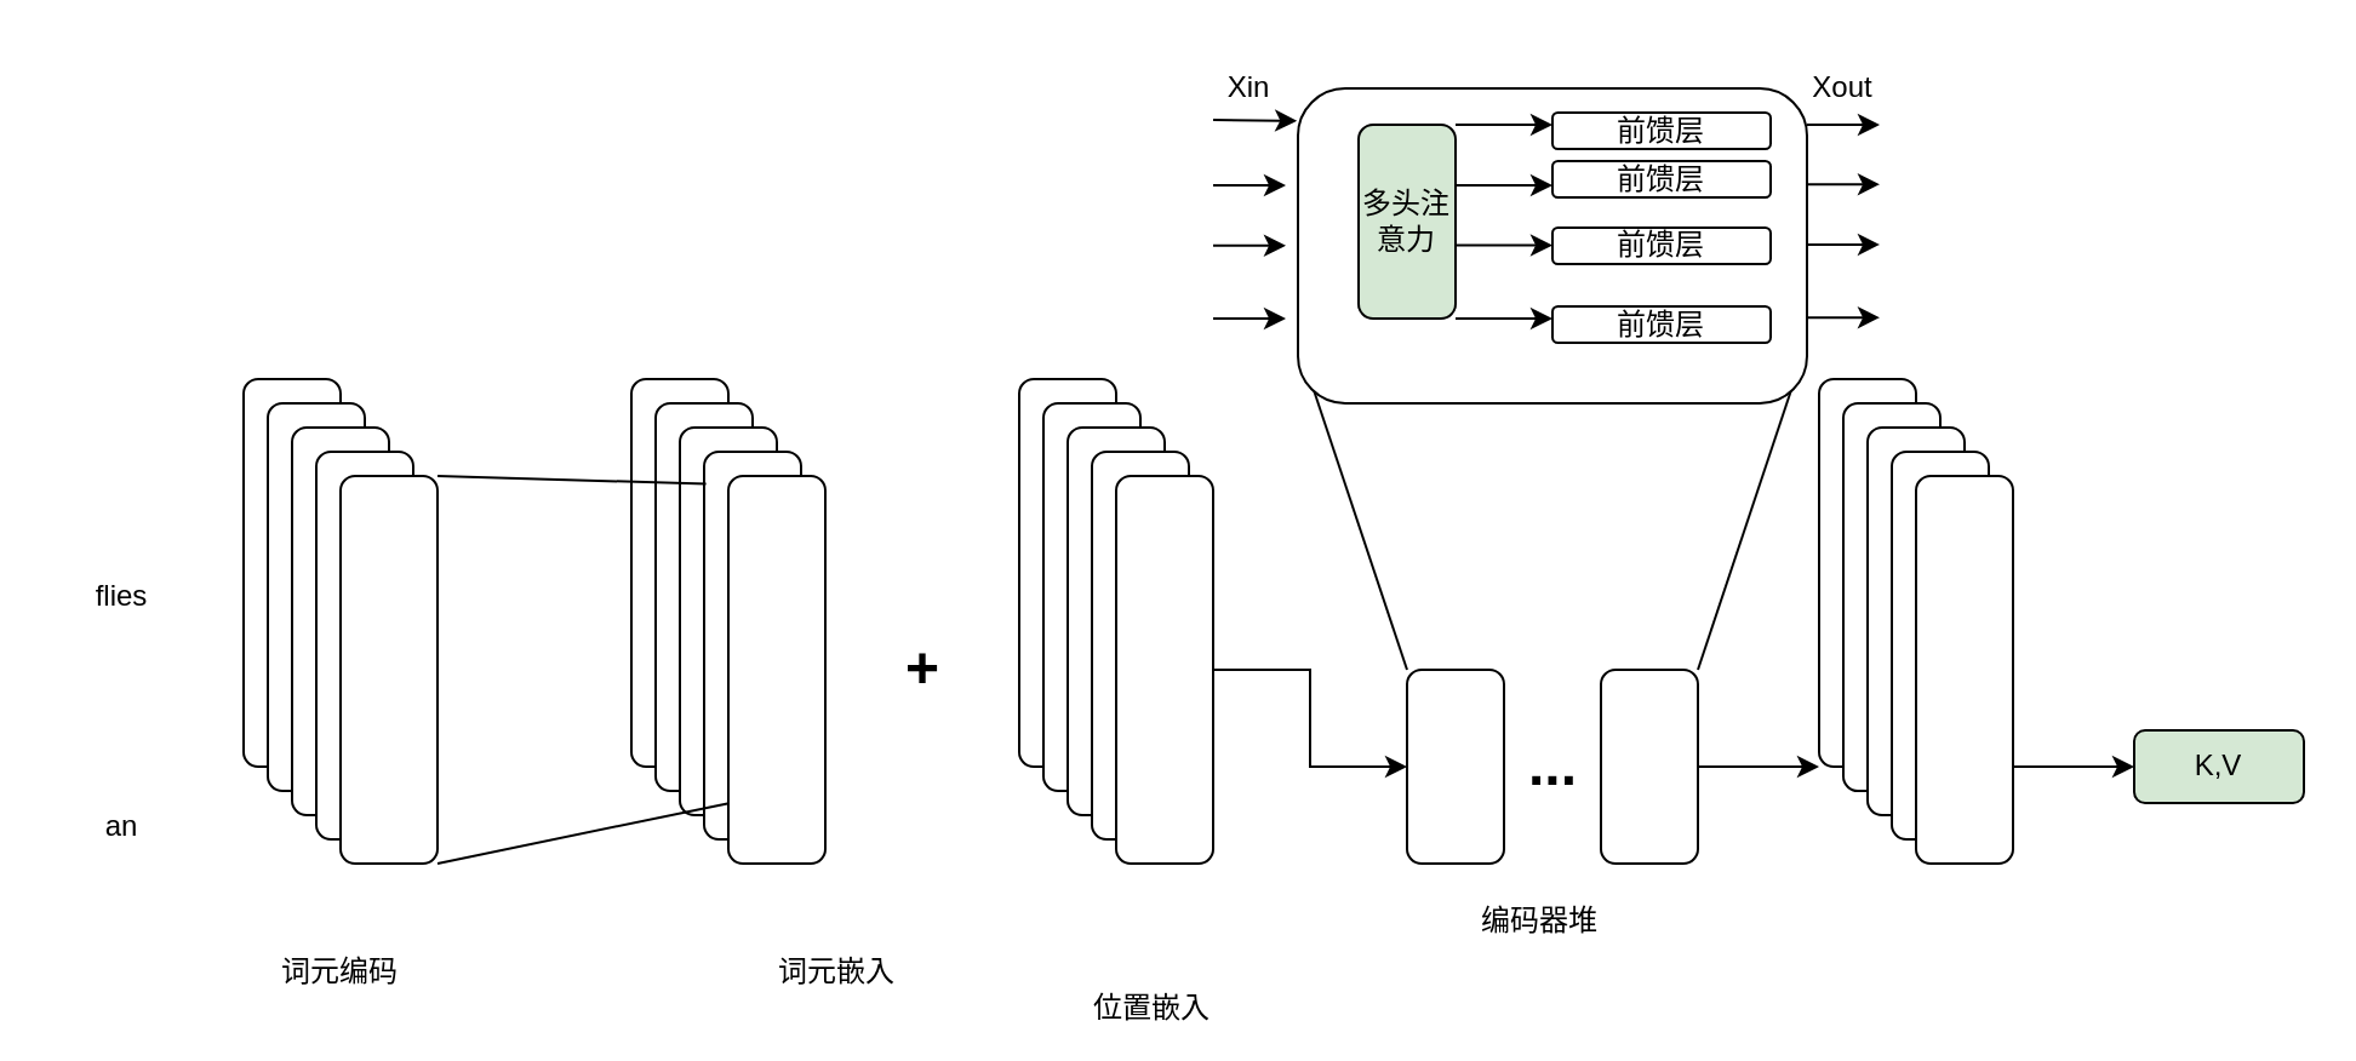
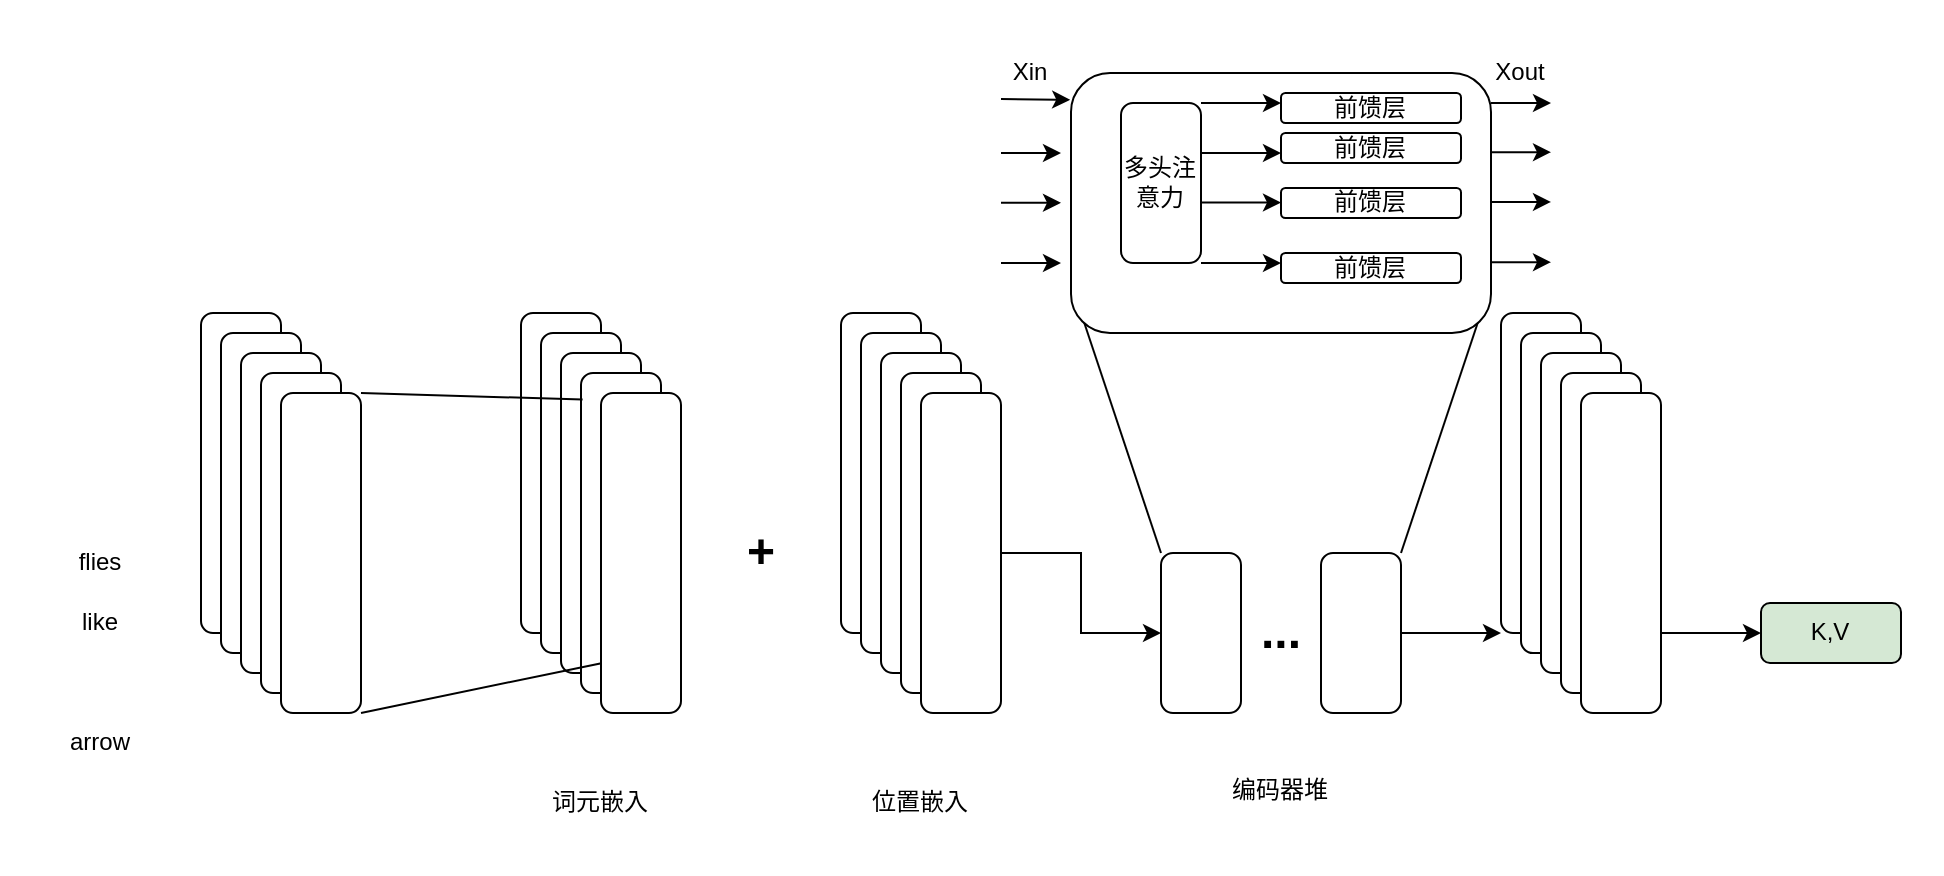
  <mxCell id="0" />
  <mxCell id="1" parent="0" />
  <mxCell id="2" value="" style="rounded=1;whiteSpace=wrap;html=1;" vertex="1" parent="1"><mxGeometry x="100" y="156" width="40" height="160" as="geometry" /></mxCell>
  <mxCell id="3" value="" style="rounded=1;whiteSpace=wrap;html=1;" vertex="1" parent="1"><mxGeometry x="110" y="166" width="40" height="160" as="geometry" /></mxCell>
  <mxCell id="4" value="" style="rounded=1;whiteSpace=wrap;html=1;" vertex="1" parent="1"><mxGeometry x="120" y="176" width="40" height="160" as="geometry" /></mxCell>
  <mxCell id="5" value="" style="rounded=1;whiteSpace=wrap;html=1;" vertex="1" parent="1"><mxGeometry x="130" y="186" width="40" height="160" as="geometry" /></mxCell>
  <mxCell id="6" value="" style="rounded=1;whiteSpace=wrap;html=1;" vertex="1" parent="1"><mxGeometry x="140" y="196" width="40" height="160" as="geometry" /></mxCell>
- <mxCell id="7" value="词元编码" style="text;html=1;strokeColor=none;fillColor=none;align=center;verticalAlign=middle;whiteSpace=wrap;rounded=0;" vertex="1" parent="1"><mxGeometry x="110" y="386" width="60" height="30" as="geometry" /></mxCell>
- <mxCell id="8" value="flies" style="text;html=1;strokeColor=none;fillColor=none;align=center;verticalAlign=middle;whiteSpace=wrap;rounded=0;" vertex="1" parent="1"><mxGeometry x="20" y="231" width="60" height="30" as="geometry" /></mxCell>
- <mxCell id="10" value="an" style="text;html=1;strokeColor=none;fillColor=none;align=center;verticalAlign=middle;whiteSpace=wrap;rounded=0;" vertex="1" parent="1"><mxGeometry x="20" y="326" width="60" height="30" as="geometry" /></mxCell>
+ <mxCell id="8" value="flies" style="text;html=1;strokeColor=none;fillColor=none;align=center;verticalAlign=middle;whiteSpace=wrap;rounded=0;" vertex="1" parent="1"><mxGeometry x="20" y="266" width="60" height="30" as="geometry" /></mxCell>
+ <mxCell id="9" value="like" style="text;html=1;strokeColor=none;fillColor=none;align=center;verticalAlign=middle;whiteSpace=wrap;rounded=0;" vertex="1" parent="1"><mxGeometry x="20" y="296" width="60" height="30" as="geometry" /></mxCell>
+ <mxCell id="11" value="arrow" style="text;html=1;strokeColor=none;fillColor=none;align=center;verticalAlign=middle;whiteSpace=wrap;rounded=0;" vertex="1" parent="1"><mxGeometry x="20" y="356" width="60" height="30" as="geometry" /></mxCell>
  <mxCell id="12" value="" style="rounded=1;whiteSpace=wrap;html=1;" vertex="1" parent="1"><mxGeometry x="260" y="156" width="40" height="160" as="geometry" /></mxCell>
  <mxCell id="13" value="" style="rounded=1;whiteSpace=wrap;html=1;" vertex="1" parent="1"><mxGeometry x="270" y="166" width="40" height="160" as="geometry" /></mxCell>
  <mxCell id="14" value="" style="rounded=1;whiteSpace=wrap;html=1;" vertex="1" parent="1"><mxGeometry x="280" y="176" width="40" height="160" as="geometry" /></mxCell>
  <mxCell id="15" value="" style="rounded=1;whiteSpace=wrap;html=1;" vertex="1" parent="1"><mxGeometry x="290" y="186" width="40" height="160" as="geometry" /></mxCell>
  <mxCell id="16" value="" style="rounded=1;whiteSpace=wrap;html=1;" vertex="1" parent="1"><mxGeometry x="300" y="196" width="40" height="160" as="geometry" /></mxCell>
  <mxCell id="17" value="" style="endArrow=none;html=1;rounded=0;entryX=1;entryY=0;entryDx=0;entryDy=0;exitX=0.02;exitY=0.083;exitDx=0;exitDy=0;exitPerimeter=0;" edge="1" parent="1" source="15" target="6"><mxGeometry width="50" height="50" relative="1" as="geometry"><mxPoint x="790" y="346" as="sourcePoint" /><mxPoint x="840" y="296" as="targetPoint" /></mxGeometry></mxCell>
  <mxCell id="18" value="" style="endArrow=none;html=1;rounded=0;exitX=1;exitY=1;exitDx=0;exitDy=0;entryX=-0.01;entryY=0.845;entryDx=0;entryDy=0;entryPerimeter=0;" edge="1" parent="1" source="6" target="16"><mxGeometry width="50" height="50" relative="1" as="geometry"><mxPoint x="790" y="346" as="sourcePoint" /><mxPoint x="840" y="296" as="targetPoint" /></mxGeometry></mxCell>
- <mxCell id="19" value="词元嵌入" style="text;html=1;strokeColor=none;fillColor=none;align=center;verticalAlign=middle;whiteSpace=wrap;rounded=0;" vertex="1" parent="1"><mxGeometry x="315" y="386" width="60" height="30" as="geometry" /></mxCell>
+ <mxCell id="19" value="词元嵌入" style="text;html=1;strokeColor=none;fillColor=none;align=center;verticalAlign=middle;whiteSpace=wrap;rounded=0;" vertex="1" parent="1"><mxGeometry x="270" y="386" width="60" height="30" as="geometry" /></mxCell>
  <mxCell id="20" value="+" style="text;strokeColor=none;fillColor=none;html=1;fontSize=24;fontStyle=1;verticalAlign=middle;align=center;" vertex="1" parent="1"><mxGeometry x="330" y="256" width="100" height="40" as="geometry" /></mxCell>
  <mxCell id="21" value="" style="rounded=1;whiteSpace=wrap;html=1;" vertex="1" parent="1"><mxGeometry x="420" y="156" width="40" height="160" as="geometry" /></mxCell>
  <mxCell id="22" value="" style="rounded=1;whiteSpace=wrap;html=1;" vertex="1" parent="1"><mxGeometry x="430" y="166" width="40" height="160" as="geometry" /></mxCell>
  <mxCell id="23" value="" style="rounded=1;whiteSpace=wrap;html=1;" vertex="1" parent="1"><mxGeometry x="440" y="176" width="40" height="160" as="geometry" /></mxCell>
  <mxCell id="24" value="" style="rounded=1;whiteSpace=wrap;html=1;" vertex="1" parent="1"><mxGeometry x="450" y="186" width="40" height="160" as="geometry" /></mxCell>
  <mxCell id="25" value="" style="edgeStyle=orthogonalEdgeStyle;rounded=0;orthogonalLoop=1;jettySize=auto;html=1;" edge="1" parent="1" source="26" target="28"><mxGeometry relative="1" as="geometry" /></mxCell>
  <mxCell id="26" value="" style="rounded=1;whiteSpace=wrap;html=1;" vertex="1" parent="1"><mxGeometry x="460" y="196" width="40" height="160" as="geometry" /></mxCell>
- <mxCell id="27" value="位置嵌入" style="text;html=1;strokeColor=none;fillColor=none;align=center;verticalAlign=middle;whiteSpace=wrap;rounded=0;" vertex="1" parent="1"><mxGeometry x="445" y="401" width="60" height="30" as="geometry" /></mxCell>
+ <mxCell id="27" value="位置嵌入" style="text;html=1;strokeColor=none;fillColor=none;align=center;verticalAlign=middle;whiteSpace=wrap;rounded=0;" vertex="1" parent="1"><mxGeometry x="430" y="386" width="60" height="30" as="geometry" /></mxCell>
  <mxCell id="28" value="" style="rounded=1;whiteSpace=wrap;html=1;" vertex="1" parent="1"><mxGeometry x="580" y="276" width="40" height="80" as="geometry" /></mxCell>
  <mxCell id="29" value="" style="rounded=1;whiteSpace=wrap;html=1;" vertex="1" parent="1"><mxGeometry x="660" y="276" width="40" height="80" as="geometry" /></mxCell>
- <mxCell id="30" value="编码器堆" style="text;html=1;strokeColor=none;fillColor=none;align=center;verticalAlign=middle;whiteSpace=wrap;rounded=0;" vertex="1" parent="1"><mxGeometry x="605" y="365" width="60" height="30" as="geometry" /></mxCell>
+ <mxCell id="30" value="编码器堆" style="text;html=1;strokeColor=none;fillColor=none;align=center;verticalAlign=middle;whiteSpace=wrap;rounded=0;" vertex="1" parent="1"><mxGeometry x="610" y="380" width="60" height="30" as="geometry" /></mxCell>
  <mxCell id="31" value="" style="endArrow=classic;html=1;rounded=0;exitX=1;exitY=0.5;exitDx=0;exitDy=0;" edge="1" parent="1" source="29"><mxGeometry width="50" height="50" relative="1" as="geometry"><mxPoint x="790" y="336" as="sourcePoint" /><mxPoint x="750" y="316" as="targetPoint" /></mxGeometry></mxCell>
  <mxCell id="32" value="" style="rounded=1;whiteSpace=wrap;html=1;" vertex="1" parent="1"><mxGeometry x="750" y="156" width="40" height="160" as="geometry" /></mxCell>
  <mxCell id="33" value="" style="rounded=1;whiteSpace=wrap;html=1;" vertex="1" parent="1"><mxGeometry x="760" y="166" width="40" height="160" as="geometry" /></mxCell>
  <mxCell id="34" value="" style="rounded=1;whiteSpace=wrap;html=1;" vertex="1" parent="1"><mxGeometry x="770" y="176" width="40" height="160" as="geometry" /></mxCell>
  <mxCell id="35" value="" style="rounded=1;whiteSpace=wrap;html=1;" vertex="1" parent="1"><mxGeometry x="780" y="186" width="40" height="160" as="geometry" /></mxCell>
  <mxCell id="36" value="" style="rounded=1;whiteSpace=wrap;html=1;" vertex="1" parent="1"><mxGeometry x="790" y="196" width="40" height="160" as="geometry" /></mxCell>
  <mxCell id="37" value="..." style="text;strokeColor=none;fillColor=none;html=1;fontSize=24;fontStyle=1;verticalAlign=middle;align=center;" vertex="1" parent="1"><mxGeometry x="625" y="311" width="30" height="10" as="geometry" /></mxCell>
  <mxCell id="38" value="" style="endArrow=classic;html=1;rounded=0;exitX=1;exitY=0.5;exitDx=0;exitDy=0;" edge="1" parent="1"><mxGeometry width="50" height="50" relative="1" as="geometry"><mxPoint x="830" y="316" as="sourcePoint" /><mxPoint x="880" y="316" as="targetPoint" /></mxGeometry></mxCell>
  <mxCell id="39" value="K,V" style="rounded=1;whiteSpace=wrap;html=1;fillColor=#d5e8d4;" vertex="1" parent="1"><mxGeometry x="880" y="301" width="70" height="30" as="geometry" /></mxCell>
  <mxCell id="40" value="" style="endArrow=none;html=1;rounded=0;exitX=0;exitY=0;exitDx=0;exitDy=0;" edge="1" parent="1" source="28"><mxGeometry width="50" height="50" relative="1" as="geometry"><mxPoint x="670" y="146" as="sourcePoint" /><mxPoint x="540" y="156" as="targetPoint" /></mxGeometry></mxCell>
  <mxCell id="41" value="" style="endArrow=none;html=1;rounded=0;exitX=1;exitY=0;exitDx=0;exitDy=0;" edge="1" parent="1" source="29"><mxGeometry width="50" height="50" relative="1" as="geometry"><mxPoint x="590" y="286" as="sourcePoint" /><mxPoint x="740" y="156" as="targetPoint" /></mxGeometry></mxCell>
  <mxCell id="42" value="" style="rounded=1;whiteSpace=wrap;html=1;" vertex="1" parent="1"><mxGeometry x="535" y="36" width="210" height="130" as="geometry" /></mxCell>
- <mxCell id="43" value="多头注意力" style="rounded=1;whiteSpace=wrap;html=1;fillColor=#d5e8d4;" vertex="1" parent="1"><mxGeometry x="560" y="51" width="40" height="80" as="geometry" /></mxCell>
+ <mxCell id="43" value="多头注意力" style="rounded=1;whiteSpace=wrap;html=1;" vertex="1" parent="1"><mxGeometry x="560" y="51" width="40" height="80" as="geometry" /></mxCell>
  <mxCell id="44" value="" style="endArrow=classic;html=1;rounded=0;exitX=1;exitY=0;exitDx=0;exitDy=0;" edge="1" parent="1" source="43"><mxGeometry width="50" height="50" relative="1" as="geometry"><mxPoint x="910" y="96" as="sourcePoint" /><mxPoint x="640" y="51" as="targetPoint" /></mxGeometry></mxCell>
  <mxCell id="45" value="" style="endArrow=classic;html=1;rounded=0;exitX=1;exitY=0;exitDx=0;exitDy=0;" edge="1" parent="1"><mxGeometry width="50" height="50" relative="1" as="geometry"><mxPoint x="600" y="76" as="sourcePoint" /><mxPoint x="640" y="76" as="targetPoint" /></mxGeometry></mxCell>
  <mxCell id="46" value="" style="endArrow=classic;html=1;rounded=0;exitX=1;exitY=0;exitDx=0;exitDy=0;" edge="1" parent="1"><mxGeometry width="50" height="50" relative="1" as="geometry"><mxPoint x="600" y="100.76" as="sourcePoint" /><mxPoint x="640" y="100.76" as="targetPoint" /></mxGeometry></mxCell>
  <mxCell id="47" value="" style="endArrow=classic;html=1;rounded=0;exitX=1;exitY=0;exitDx=0;exitDy=0;" edge="1" parent="1"><mxGeometry width="50" height="50" relative="1" as="geometry"><mxPoint x="600" y="131" as="sourcePoint" /><mxPoint x="640" y="131" as="targetPoint" /></mxGeometry></mxCell>
  <mxCell id="48" value="前馈层" style="rounded=1;whiteSpace=wrap;html=1;" vertex="1" parent="1"><mxGeometry x="640" y="46" width="90" height="15" as="geometry" /></mxCell>
  <mxCell id="49" value="前馈层" style="rounded=1;whiteSpace=wrap;html=1;" vertex="1" parent="1"><mxGeometry x="640" y="66" width="90" height="15" as="geometry" /></mxCell>
  <mxCell id="50" value="前馈层" style="rounded=1;whiteSpace=wrap;html=1;" vertex="1" parent="1"><mxGeometry x="640" y="93.5" width="90" height="15" as="geometry" /></mxCell>
  <mxCell id="51" value="前馈层" style="rounded=1;whiteSpace=wrap;html=1;" vertex="1" parent="1"><mxGeometry x="640" y="126" width="90" height="15" as="geometry" /></mxCell>
  <mxCell id="52" value="" style="endArrow=classic;html=1;rounded=0;entryX=-0.002;entryY=0.103;entryDx=0;entryDy=0;entryPerimeter=0;" edge="1" parent="1" target="42"><mxGeometry width="50" height="50" relative="1" as="geometry"><mxPoint x="500" y="49" as="sourcePoint" /><mxPoint x="430" y="16" as="targetPoint" /></mxGeometry></mxCell>
  <mxCell id="53" value="" style="endArrow=classic;html=1;rounded=0;" edge="1" parent="1"><mxGeometry width="50" height="50" relative="1" as="geometry"><mxPoint x="500" y="76" as="sourcePoint" /><mxPoint x="530" y="76" as="targetPoint" /><Array as="points"><mxPoint x="520" y="76" /></Array></mxGeometry></mxCell>
  <mxCell id="54" value="" style="endArrow=classic;html=1;rounded=0;" edge="1" parent="1"><mxGeometry width="50" height="50" relative="1" as="geometry"><mxPoint x="500" y="100.89" as="sourcePoint" /><mxPoint x="530" y="100.89" as="targetPoint" /><Array as="points"><mxPoint x="520" y="100.89" /></Array></mxGeometry></mxCell>
  <mxCell id="55" value="" style="endArrow=classic;html=1;rounded=0;" edge="1" parent="1"><mxGeometry width="50" height="50" relative="1" as="geometry"><mxPoint x="500" y="131" as="sourcePoint" /><mxPoint x="530" y="131" as="targetPoint" /><Array as="points"><mxPoint x="520" y="131" /></Array></mxGeometry></mxCell>
  <mxCell id="56" value="Xin" style="text;html=1;strokeColor=none;fillColor=none;align=center;verticalAlign=middle;whiteSpace=wrap;rounded=0;" vertex="1" parent="1"><mxGeometry x="485" y="21" width="60" height="30" as="geometry" /></mxCell>
  <mxCell id="57" value="" style="endArrow=classic;html=1;rounded=0;" edge="1" parent="1"><mxGeometry width="50" height="50" relative="1" as="geometry"><mxPoint x="745" y="75.6" as="sourcePoint" /><mxPoint x="775" y="75.6" as="targetPoint" /><Array as="points"><mxPoint x="765" y="75.6" /></Array></mxGeometry></mxCell>
  <mxCell id="58" value="" style="endArrow=classic;html=1;rounded=0;" edge="1" parent="1"><mxGeometry width="50" height="50" relative="1" as="geometry"><mxPoint x="745" y="100.49" as="sourcePoint" /><mxPoint x="775" y="100.49" as="targetPoint" /><Array as="points"><mxPoint x="765" y="100.49" /></Array></mxGeometry></mxCell>
  <mxCell id="59" value="" style="endArrow=classic;html=1;rounded=0;" edge="1" parent="1"><mxGeometry width="50" height="50" relative="1" as="geometry"><mxPoint x="745" y="130.6" as="sourcePoint" /><mxPoint x="775" y="130.6" as="targetPoint" /><Array as="points"><mxPoint x="765" y="130.6" /></Array></mxGeometry></mxCell>
  <mxCell id="60" value="Xout" style="text;html=1;strokeColor=none;fillColor=none;align=center;verticalAlign=middle;whiteSpace=wrap;rounded=0;" vertex="1" parent="1"><mxGeometry x="730" y="20.6" width="60" height="30" as="geometry" /></mxCell>
  <mxCell id="61" value="" style="endArrow=classic;html=1;rounded=0;" edge="1" parent="1"><mxGeometry width="50" height="50" relative="1" as="geometry"><mxPoint x="745" y="51" as="sourcePoint" /><mxPoint x="775" y="51" as="targetPoint" /><Array as="points"><mxPoint x="765" y="51" /></Array></mxGeometry></mxCell>
